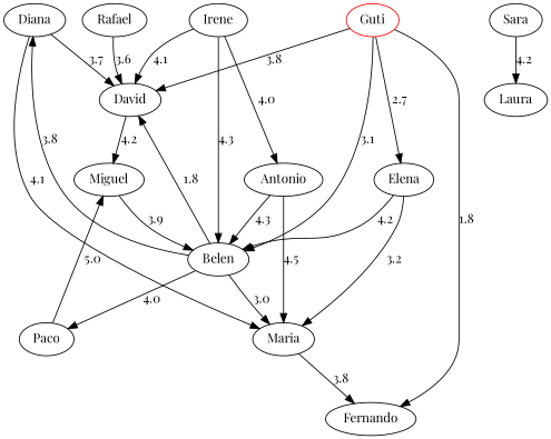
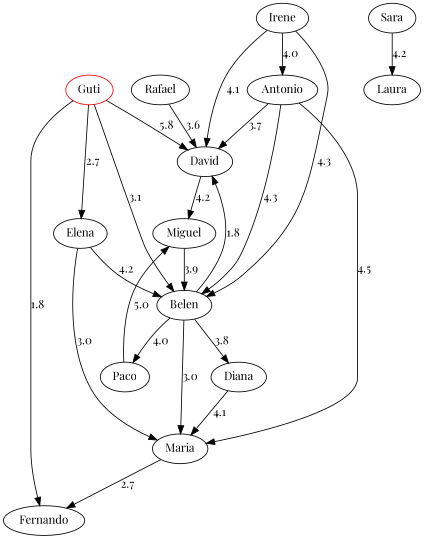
  strict digraph {
    fontname="Playfair Display"
    node [color=black fontname="Playfair Display"]
    edge [color=black fontname="Playfair Display"]
    n1 [label=Diana]
    n2 [label=David]
    n3 [label=Maria]
    n4 [label=Miguel]
    n5 [label=Fernando]
    n6 [color=red label=Guti]
    n7 [label=Belen]
    n8 [label=Elena]
    n9 [label=Paco]
    n10 [label=Rafael]
    n11 [label=Irene]
    n12 [label=Antonio]
    n13 [label=Laura]
    n14 [label=Sara]
-   n1 -> n2 [label=3.7]
+   n12 -> n2 [label=3.7]
    n1 -> n3 [label=4.1]
    n2 -> n4 [label=4.2]
-   n3 -> n5 [label=3.8]
+   n3 -> n5 [label=2.7]
    n4 -> n7 [label=3.9]
-   n6 -> n2 [label=3.8]
+   n6 -> n2 [label=5.8]
    n6 -> n5 [label=1.8]
    n6 -> n7 [label=3.1]
    n6 -> n8 [label=2.7]
    n7 -> n1 [label=3.8]
    n7 -> n2 [label=1.8]
    n7 -> n3 [label=3.0]
    n7 -> n9 [label=4.0]
-   n8 -> n3 [label=3.2]
+   n8 -> n3 [label=3.0]
    n8 -> n7 [label=4.2]
    n9 -> n4 [label=5.0]
    n10 -> n2 [label=3.6]
    n11 -> n2 [label=4.1]
    n11 -> n7 [label=4.3]
    n11 -> n12 [label=4.0]
    n12 -> n3 [label=4.5]
    n12 -> n7 [label=4.3]
    n14 -> n13 [label=4.2]
  }
